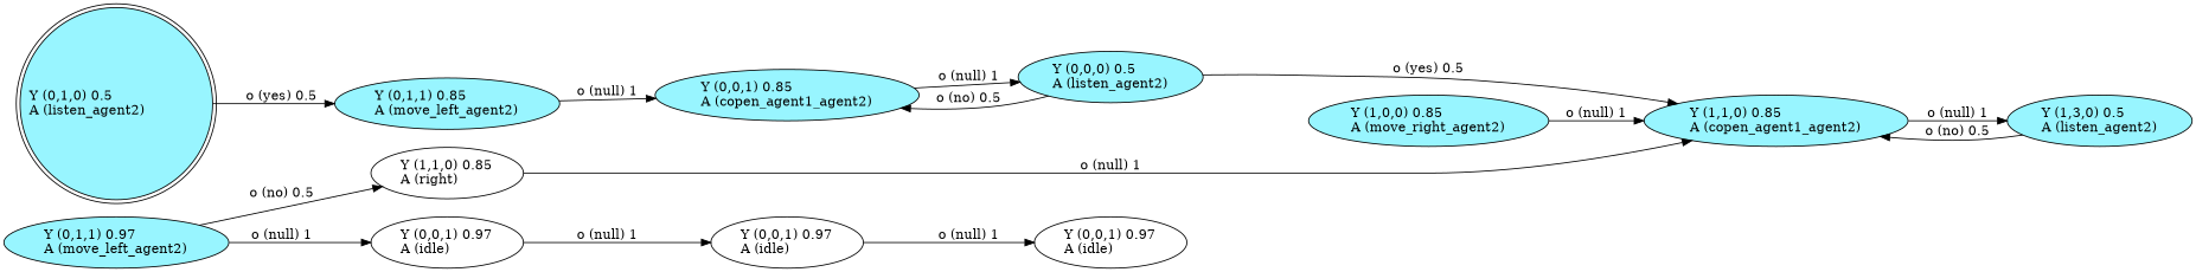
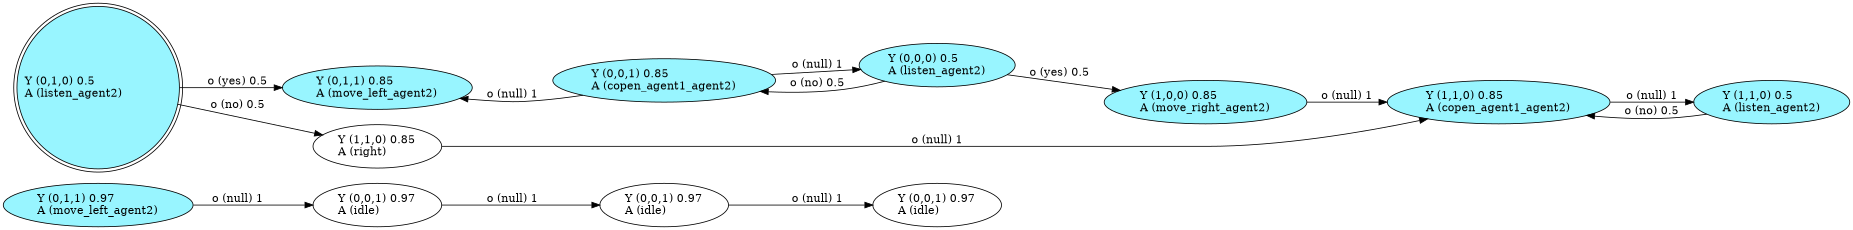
  digraph {
    rankdir=LR
    node [color=black fillcolor=cadetblue1 style=filled]
    n1 [label="Y (0,1,0) 0.5\lA (listen_agent2)\l" labeljust=l shape=doublecircle]
    n2 [label="Y (0,1,1) 0.85\lA (move_left_agent2)\l"]
    n3 [label="Y (1,1,0) 0.85\lA (right)\l" color="" fillcolor="" style=""]
    n4 [label="Y (0,0,1) 0.85\lA (copen_agent1_agent2)\l"]
    n5 [label="Y (1,1,0) 0.85\lA (copen_agent1_agent2)\l"]
    n6 [label="Y (0,0,0) 0.5\lA (listen_agent2)\l"]
    n7 [label="Y (1,0,0) 0.85\lA (move_right_agent2)\l"]
-   n8 [label="Y (1,3,0) 0.5\lA (listen_agent2)\l"]
+   n8 [label="Y (1,1,0) 0.5\lA (listen_agent2)\l"]
    n9 [label="Y (0,1,1) 0.97\lA (move_left_agent2)\l"]
    n10 [label="Y (0,0,1) 0.97\lA (idle)\l" color="" fillcolor="" style=""]
    n11 [label="Y (0,0,1) 0.97\lA (idle)\l" color="" fillcolor="" style=""]
    n12 [label="Y (0,0,1) 0.97\lA (idle)\l" color="" fillcolor="" style=""]
    n1 -> n2 [label="o (yes) 0.5\l"]
-   n9 -> n3 [label="o (no) 0.5\l"]
-   n2 -> n4 [label="o (null) 1\l"]
+   n1 -> n3 [label="o (no) 0.5\l"]
+   n4 -> n2 [label="o (null) 1\l"]
    n3 -> n5 [label="o (null) 1\l"]
    n4 -> n6 [label="o (null) 1\l"]
    n5 -> n8 [label="o (null) 1\l"]
    n6 -> n4 [label="o (no) 0.5\l"]
-   n6 -> n5 [label="o (yes) 0.5\l"]
+   n6 -> n7 [label="o (yes) 0.5\l"]
    n7 -> n5 [label="o (null) 1\l"]
    n8 -> n5 [label="o (no) 0.5\l"]
    n9 -> n10 [label="o (null) 1\l"]
    n10 -> n11 [label="o (null) 1\l"]
    n11 -> n12 [label="o (null) 1\l"]
  }
